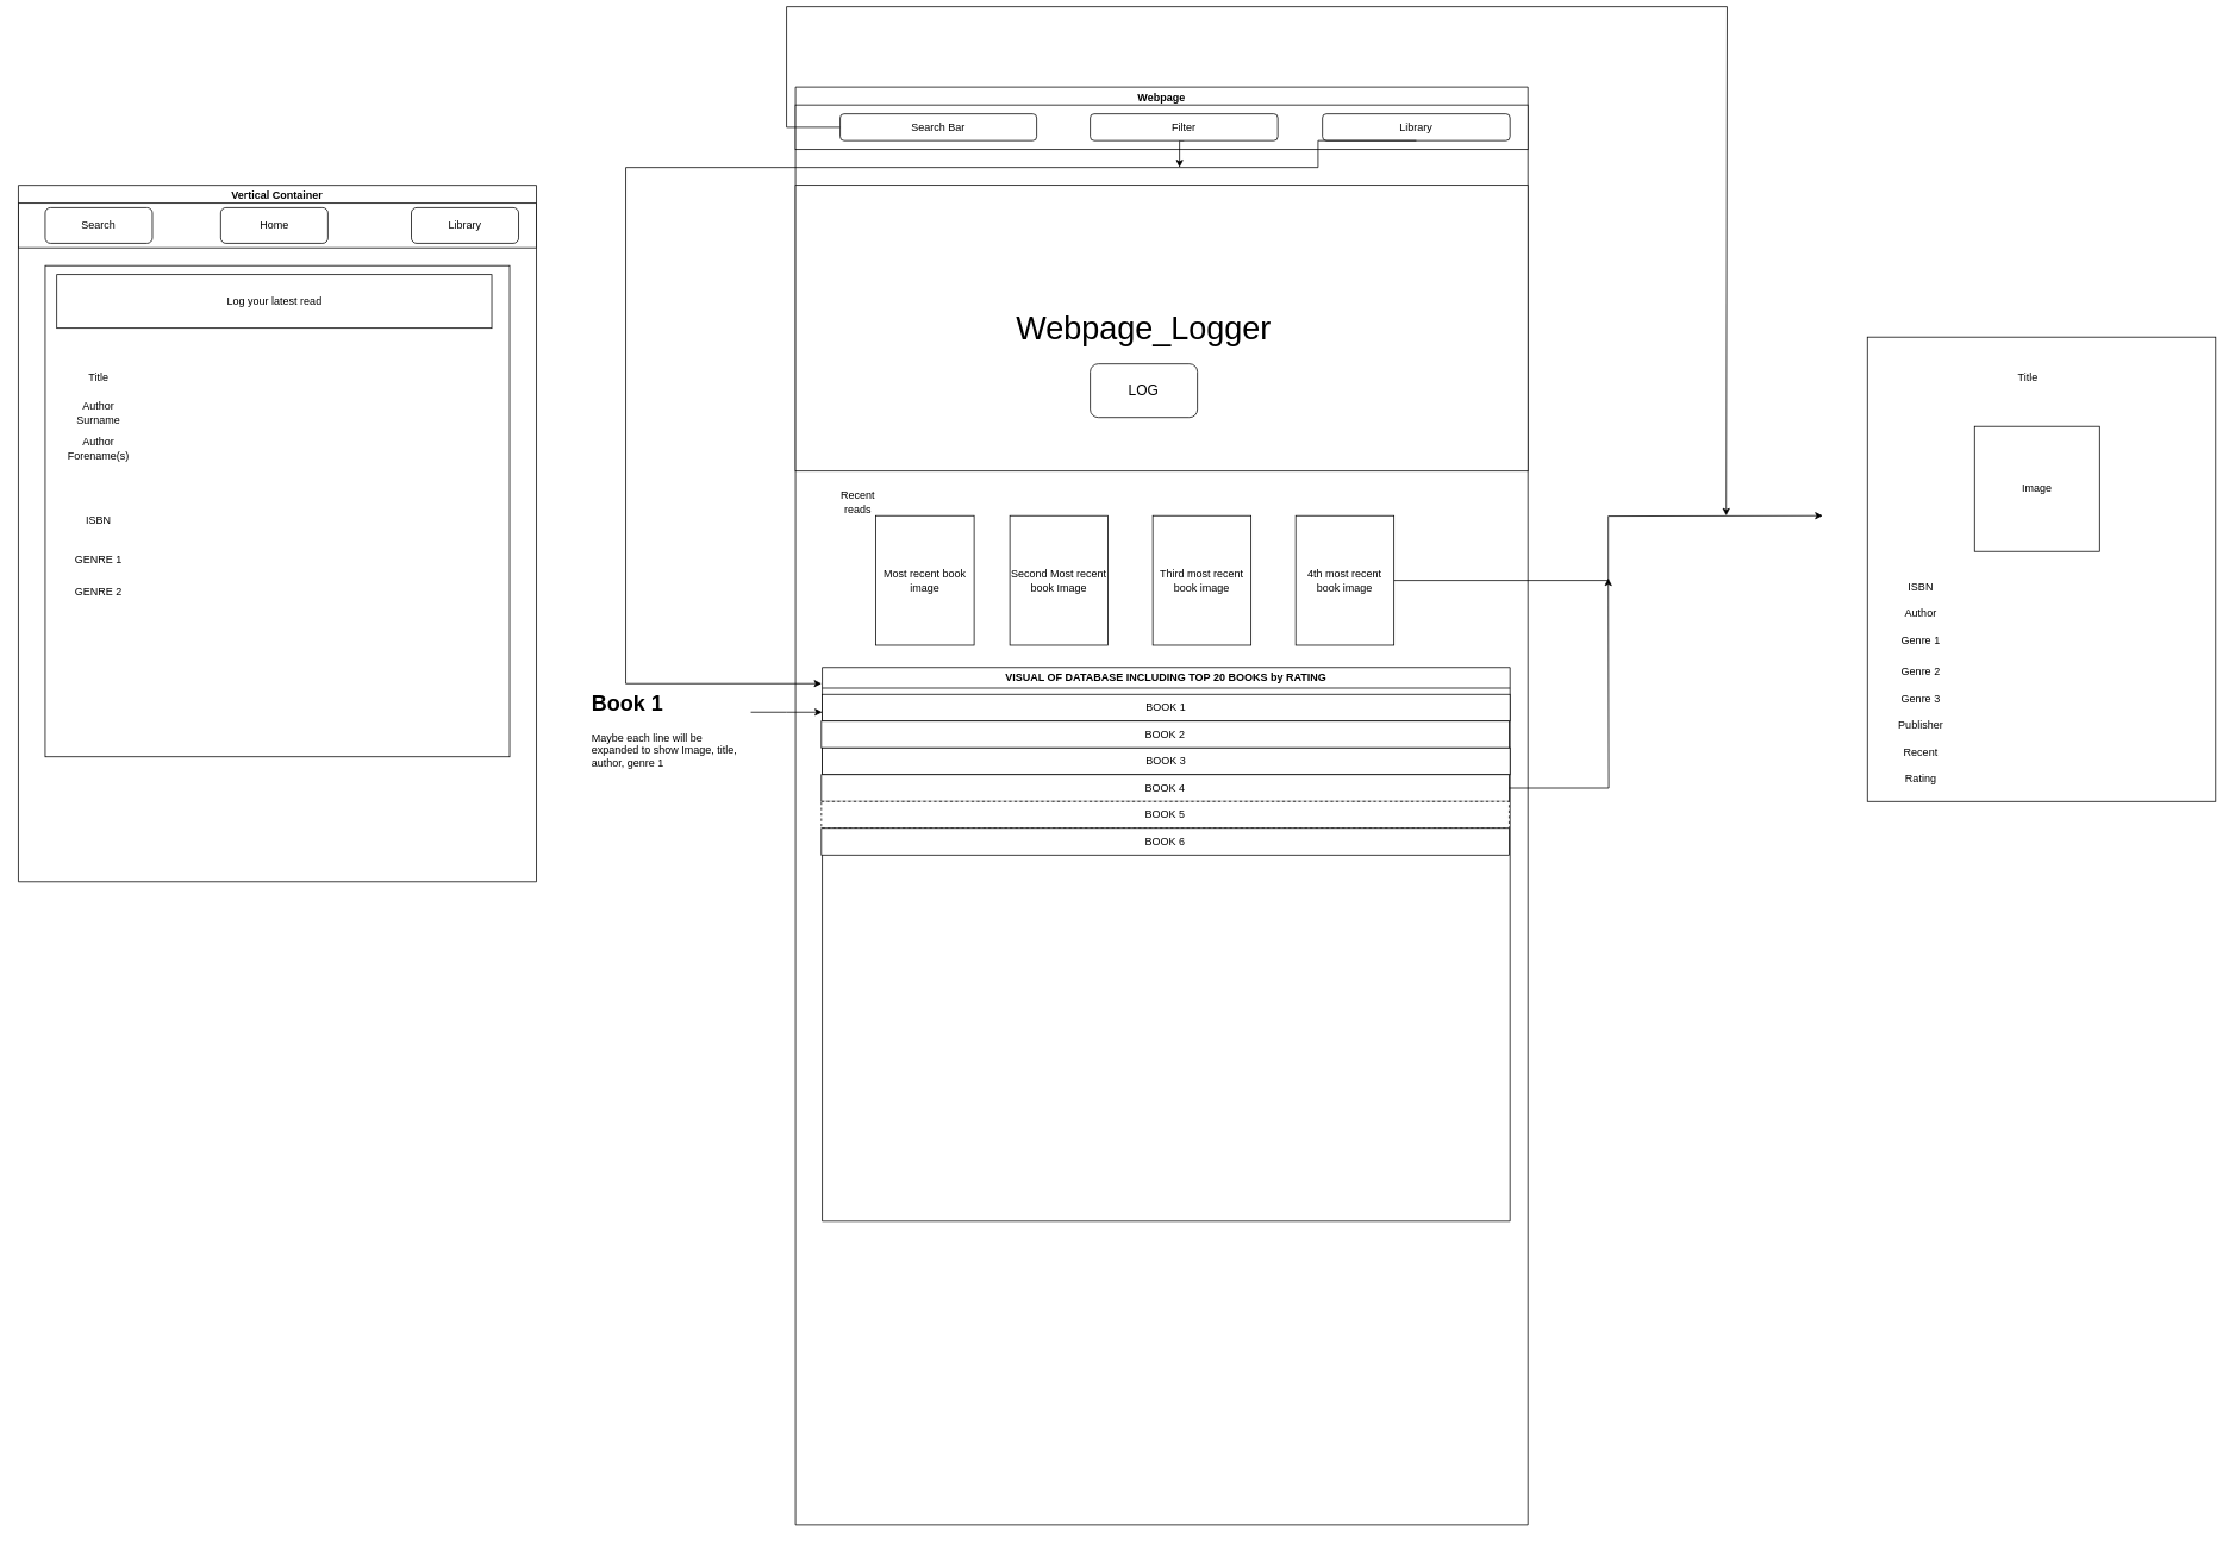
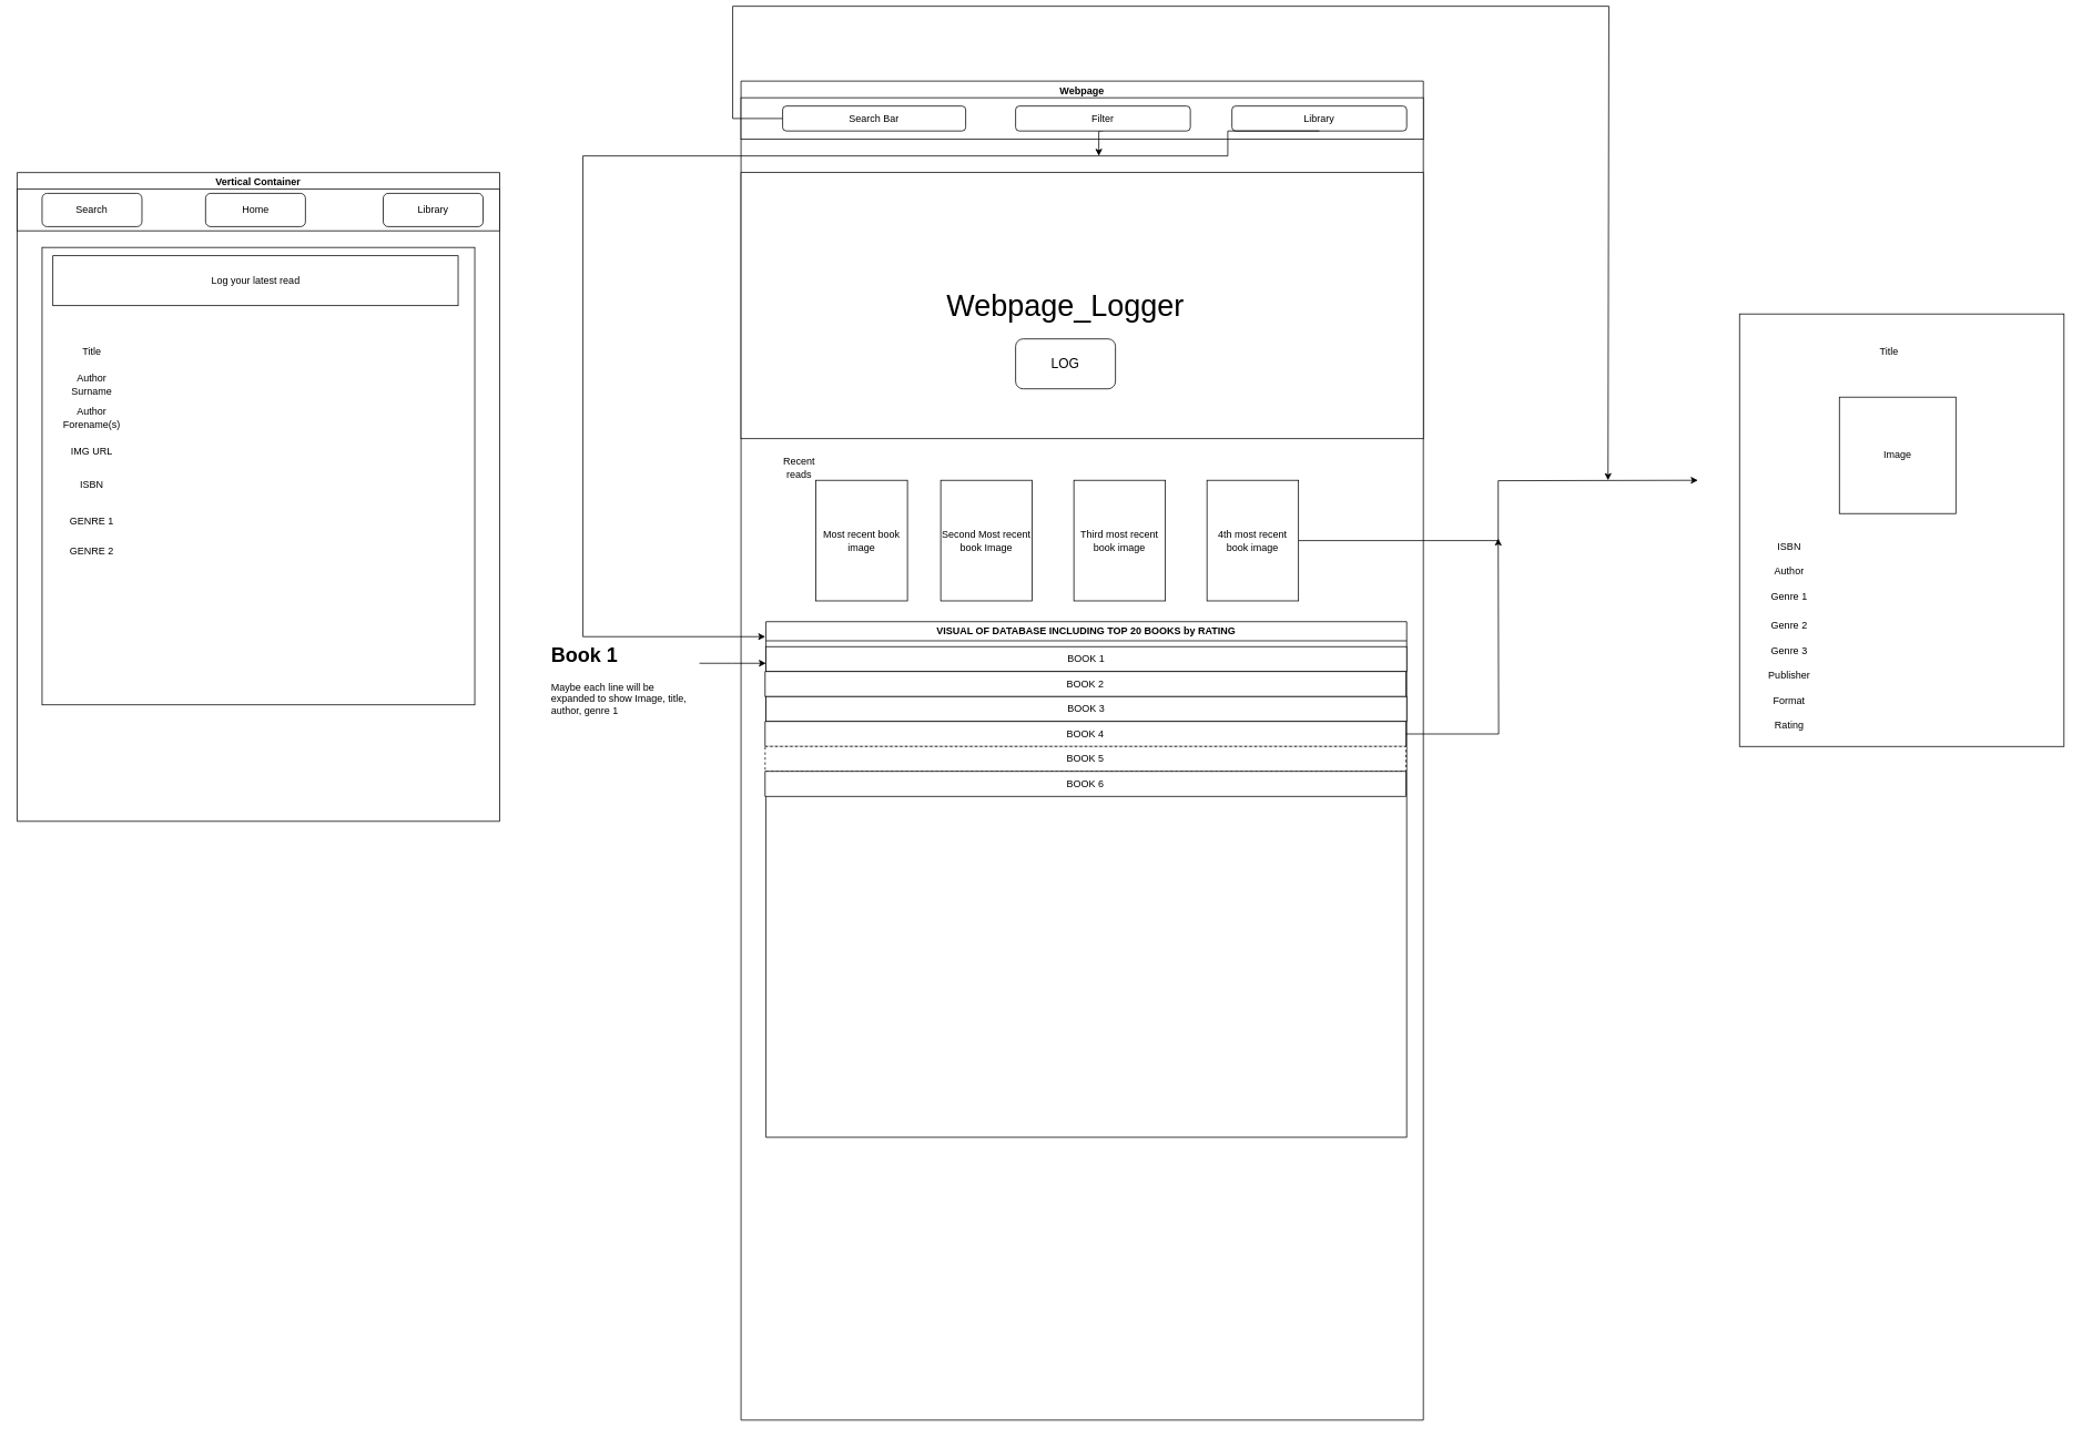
  <mxCell id="0" />
  <mxCell id="1" parent="0" />
  <mxCell id="2" value="Webpage" style="swimlane;whiteSpace=wrap;html=1;" vertex="1" parent="1"><mxGeometry y="20" width="820" height="1610" as="geometry" x="890" /></mxCell>
  <mxCell id="3" value="" style="rounded=0;whiteSpace=wrap;html=1;" vertex="1" parent="2"><mxGeometry y="20" width="820" height="50" as="geometry" /></mxCell>
  <mxCell id="4" style="edgeStyle=orthogonalEdgeStyle;rounded=0;orthogonalLoop=1;jettySize=auto;html=1;exitX=0;exitY=0.5;exitDx=0;exitDy=0;" edge="1" parent="2" source="5"><mxGeometry relative="1" as="geometry"><mxPoint x="1042" y="480" as="targetPoint" /><Array as="points"><mxPoint x="-10" y="45" /><mxPoint x="-10" y="-90" /><mxPoint x="1043" y="-90" /></Array></mxGeometry></mxCell>
  <mxCell id="5" value="Search Bar" style="rounded=1;whiteSpace=wrap;html=1;" vertex="1" parent="2"><mxGeometry x="50" y="30" width="220" height="30" as="geometry" /></mxCell>
  <mxCell id="6" style="edgeStyle=orthogonalEdgeStyle;rounded=0;orthogonalLoop=1;jettySize=auto;html=1;exitX=0.5;exitY=1;exitDx=0;exitDy=0;" edge="1" parent="2" source="7"><mxGeometry relative="1" as="geometry"><mxPoint x="430" y="90" as="targetPoint" /></mxGeometry></mxCell>
  <mxCell id="7" value="Filter" style="rounded=1;whiteSpace=wrap;html=1;" vertex="1" parent="2"><mxGeometry x="330" y="30" width="210" height="30" as="geometry" /></mxCell>
  <mxCell id="8" value="" style="rounded=0;whiteSpace=wrap;html=1;" vertex="1" parent="2"><mxGeometry y="110" width="820" height="320" as="geometry" /></mxCell>
  <mxCell id="9" value="&lt;font style=&quot;font-size: 36px;&quot;&gt;Webpage_Logger&lt;/font&gt;" style="text;html=1;align=center;verticalAlign=middle;whiteSpace=wrap;rounded=0;" vertex="1" parent="2"><mxGeometry x="240" y="145" width="300" height="250" as="geometry" /></mxCell>
  <mxCell id="10" value="Recent reads" style="text;html=1;align=center;verticalAlign=middle;whiteSpace=wrap;rounded=0;" vertex="1" parent="2"><mxGeometry x="40" y="450" width="60" height="30" as="geometry" /></mxCell>
  <mxCell id="11" value="Most recent book image" style="rounded=0;whiteSpace=wrap;html=1;" vertex="1" parent="2"><mxGeometry x="90" y="480" width="110" height="145" as="geometry" /></mxCell>
  <mxCell id="12" value="Second Most recent book Image" style="rounded=0;whiteSpace=wrap;html=1;" vertex="1" parent="2"><mxGeometry x="240" y="480" width="110" height="145" as="geometry" /></mxCell>
  <mxCell id="13" value="Third most recent book image" style="rounded=0;whiteSpace=wrap;html=1;" vertex="1" parent="2"><mxGeometry x="400" y="480" width="110" height="145" as="geometry" /></mxCell>
  <mxCell id="14" style="edgeStyle=orthogonalEdgeStyle;rounded=0;orthogonalLoop=1;jettySize=auto;html=1;exitX=1;exitY=0.5;exitDx=0;exitDy=0;" edge="1" parent="2" source="15"><mxGeometry relative="1" as="geometry"><mxPoint x="1150" y="480" as="targetPoint" /></mxGeometry></mxCell>
  <mxCell id="15" value="4th most recent book image" style="rounded=0;whiteSpace=wrap;html=1;" vertex="1" parent="2"><mxGeometry x="560" y="480" width="110" height="145" as="geometry" /></mxCell>
  <mxCell id="16" value="Library" style="rounded=1;whiteSpace=wrap;html=1;" vertex="1" parent="2"><mxGeometry x="590" y="30" width="210" height="30" as="geometry" /></mxCell>
  <mxCell id="17" value="VISUAL OF DATABASE INCLUDING TOP 20 BOOKS by RATING" style="swimlane;whiteSpace=wrap;html=1;" vertex="1" parent="2"><mxGeometry x="30" y="650" width="770" height="620" as="geometry" /></mxCell>
  <mxCell id="18" value="BOOK 1" style="rounded=0;whiteSpace=wrap;html=1;" vertex="1" parent="17"><mxGeometry y="30" width="770" height="30" as="geometry" /></mxCell>
  <mxCell id="19" value="BOOK 2" style="rounded=0;whiteSpace=wrap;html=1;" vertex="1" parent="17"><mxGeometry x="-1" y="60" width="770" height="30" as="geometry" /></mxCell>
  <mxCell id="20" value="BOOK 3" style="rounded=0;whiteSpace=wrap;html=1;" vertex="1" parent="17"><mxGeometry y="90" width="770" height="30" as="geometry" /></mxCell>
  <mxCell id="21" style="edgeStyle=orthogonalEdgeStyle;rounded=0;orthogonalLoop=1;jettySize=auto;html=1;exitX=1;exitY=0.5;exitDx=0;exitDy=0;" edge="1" parent="17" source="22"><mxGeometry relative="1" as="geometry"><mxPoint x="880" y="-100" as="targetPoint" /></mxGeometry></mxCell>
  <mxCell id="22" value="BOOK 4" style="rounded=0;whiteSpace=wrap;html=1;" vertex="1" parent="17"><mxGeometry x="-1" y="120" width="770" height="30" as="geometry" /></mxCell>
  <mxCell id="23" value="BOOK 5" style="rounded=0;whiteSpace=wrap;html=1;dashed=1;" vertex="1" parent="17"><mxGeometry x="-1" y="150" width="770" height="30" as="geometry" /></mxCell>
  <mxCell id="24" value="BOOK 6" style="rounded=0;whiteSpace=wrap;html=1;" vertex="1" parent="17"><mxGeometry x="-1" y="180" width="770" height="30" as="geometry" /></mxCell>
  <mxCell id="25" style="edgeStyle=orthogonalEdgeStyle;rounded=0;orthogonalLoop=1;jettySize=auto;html=1;exitX=0.5;exitY=1;exitDx=0;exitDy=0;entryX=-0.001;entryY=0.029;entryDx=0;entryDy=0;entryPerimeter=0;" edge="1" parent="2" source="16" target="17"><mxGeometry relative="1" as="geometry"><Array as="points"><mxPoint x="585" y="90" /><mxPoint x="-190" y="90" /><mxPoint x="-190" y="668" /></Array></mxGeometry></mxCell>
  <mxCell id="26" value="&lt;font size=&quot;3&quot;&gt;LOG&lt;/font&gt;" style="rounded=1;whiteSpace=wrap;html=1;" vertex="1" parent="2"><mxGeometry x="330" y="310" width="120" height="60" as="geometry" /></mxCell>
  <mxCell id="27" value="" style="rounded=0;whiteSpace=wrap;html=1;" vertex="1" parent="1"><mxGeometry x="2090" y="300" width="390" height="520" as="geometry" /></mxCell>
  <mxCell id="28" value="Title" style="text;html=1;align=center;verticalAlign=middle;whiteSpace=wrap;rounded=0;" vertex="1" parent="1"><mxGeometry x="2240" y="330" width="60" height="30" as="geometry" /></mxCell>
  <mxCell id="29" value="Image" style="whiteSpace=wrap;html=1;aspect=fixed;" vertex="1" parent="1"><mxGeometry x="2210" y="400" width="140" height="140" as="geometry" /></mxCell>
  <mxCell id="30" value="ISBN" style="text;html=1;align=center;verticalAlign=middle;whiteSpace=wrap;rounded=0;" vertex="1" parent="1"><mxGeometry x="2120" y="565" width="60" height="30" as="geometry" /></mxCell>
  <mxCell id="31" value="Author" style="text;html=1;align=center;verticalAlign=middle;whiteSpace=wrap;rounded=0;" vertex="1" parent="1"><mxGeometry x="2120" y="595" width="60" height="30" as="geometry" /></mxCell>
  <mxCell id="32" value="Genre 1" style="text;html=1;align=center;verticalAlign=middle;whiteSpace=wrap;rounded=0;" vertex="1" parent="1"><mxGeometry x="2120" y="625" width="60" height="30" as="geometry" /></mxCell>
  <mxCell id="33" value="Genre 2" style="text;html=1;align=center;verticalAlign=middle;whiteSpace=wrap;rounded=0;" vertex="1" parent="1"><mxGeometry x="2120" y="660" width="60" height="30" as="geometry" /></mxCell>
  <mxCell id="34" value="Genre 3" style="text;html=1;align=center;verticalAlign=middle;whiteSpace=wrap;rounded=0;" vertex="1" parent="1"><mxGeometry x="2120" y="690" width="60" height="30" as="geometry" /></mxCell>
  <mxCell id="35" value="Publisher" style="text;html=1;align=center;verticalAlign=middle;whiteSpace=wrap;rounded=0;" vertex="1" parent="1"><mxGeometry x="2120" y="720" width="60" height="30" as="geometry" /></mxCell>
  <mxCell id="36" value="Rating" style="text;html=1;align=center;verticalAlign=middle;whiteSpace=wrap;rounded=0;" vertex="1" parent="1"><mxGeometry x="2120" y="780" width="60" height="30" as="geometry" /></mxCell>
- <mxCell id="37" value="Recent" style="text;html=1;align=center;verticalAlign=middle;whiteSpace=wrap;rounded=0;" vertex="1" parent="1"><mxGeometry x="2120" y="750" width="60" height="30" as="geometry" /></mxCell>
+ <mxCell id="37" value="Format" style="text;html=1;align=center;verticalAlign=middle;whiteSpace=wrap;rounded=0;" vertex="1" parent="1"><mxGeometry x="2120" y="750" width="60" height="30" as="geometry" /></mxCell>
  <mxCell id="38" value="Vertical Container" style="swimlane;whiteSpace=wrap;html=1;" vertex="1" parent="1"><mxGeometry x="20" y="130" width="580" height="780" as="geometry" /></mxCell>
  <mxCell id="39" value="" style="rounded=0;whiteSpace=wrap;html=1;" vertex="1" parent="38"><mxGeometry x="30" y="90" width="520" height="550" as="geometry" /></mxCell>
  <mxCell id="40" value="" style="rounded=0;whiteSpace=wrap;html=1;" vertex="1" parent="38"><mxGeometry x="43" y="100" width="487" height="60" as="geometry" /></mxCell>
  <mxCell id="41" value="" style="rounded=0;whiteSpace=wrap;html=1;" vertex="1" parent="38"><mxGeometry y="20" width="580" height="50" as="geometry" /></mxCell>
  <mxCell id="42" value="Home" style="rounded=1;whiteSpace=wrap;html=1;" vertex="1" parent="38"><mxGeometry x="226.5" y="25" width="120" height="40" as="geometry" /></mxCell>
  <mxCell id="43" value="Library" style="rounded=1;whiteSpace=wrap;html=1;" vertex="1" parent="38"><mxGeometry x="440" y="25" width="120" height="40" as="geometry" /></mxCell>
  <mxCell id="44" value="Search" style="rounded=1;whiteSpace=wrap;html=1;" vertex="1" parent="38"><mxGeometry x="30" y="25" width="120" height="40" as="geometry" /></mxCell>
  <mxCell id="45" value="Log your latest read" style="text;html=1;align=center;verticalAlign=middle;whiteSpace=wrap;rounded=0;" vertex="1" parent="38"><mxGeometry x="231.5" y="112.5" width="110" height="35" as="geometry" /></mxCell>
  <mxCell id="46" value="Title" style="text;html=1;align=center;verticalAlign=middle;whiteSpace=wrap;rounded=0;" vertex="1" parent="38"><mxGeometry x="60" y="200" width="60" height="30" as="geometry" /></mxCell>
  <mxCell id="47" value="Author Surname" style="text;html=1;align=center;verticalAlign=middle;whiteSpace=wrap;rounded=0;" vertex="1" parent="38"><mxGeometry x="60" y="240" width="60" height="30" as="geometry" /></mxCell>
  <mxCell id="48" value="Author Forename(s)" style="text;html=1;align=center;verticalAlign=middle;whiteSpace=wrap;rounded=0;" vertex="1" parent="38"><mxGeometry x="60" y="280" width="60" height="30" as="geometry" /></mxCell>
+ <mxCell id="49" value="IMG URL" style="text;html=1;align=center;verticalAlign=middle;whiteSpace=wrap;rounded=0;" vertex="1" parent="38"><mxGeometry x="60" y="320" width="60" height="30" as="geometry" /></mxCell>
  <mxCell id="50" value="ISBN" style="text;html=1;align=center;verticalAlign=middle;whiteSpace=wrap;rounded=0;" vertex="1" parent="38"><mxGeometry x="60" y="360" width="60" height="30" as="geometry" /></mxCell>
  <mxCell id="51" value="GENRE 1" style="text;html=1;align=center;verticalAlign=middle;whiteSpace=wrap;rounded=0;" vertex="1" parent="38"><mxGeometry x="60" y="404.5" width="60" height="30" as="geometry" /></mxCell>
  <mxCell id="52" value="GENRE 2" style="text;html=1;align=center;verticalAlign=middle;whiteSpace=wrap;rounded=0;" vertex="1" parent="38"><mxGeometry x="60" y="440" width="60" height="30" as="geometry" /></mxCell>
  <mxCell id="53" style="edgeStyle=orthogonalEdgeStyle;rounded=0;orthogonalLoop=1;jettySize=auto;html=1;exitX=1;exitY=0.25;exitDx=0;exitDy=0;" edge="1" parent="1" source="54"><mxGeometry relative="1" as="geometry"><mxPoint x="920" y="720" as="targetPoint" /></mxGeometry></mxCell>
  <mxCell id="54" value="&lt;h1 style=&quot;margin-top: 0px;&quot;&gt;&lt;span style=&quot;background-color: initial;&quot;&gt;Book 1&lt;/span&gt;&lt;br&gt;&lt;/h1&gt;&lt;div&gt;&lt;span style=&quot;background-color: initial;&quot;&gt;Maybe each line will be expanded to show Image, title, author, genre 1&lt;/span&gt;&lt;/div&gt;" style="text;html=1;whiteSpace=wrap;overflow=hidden;rounded=0;" vertex="1" parent="1"><mxGeometry x="660" y="690" width="180" height="120" as="geometry" /></mxCell>
